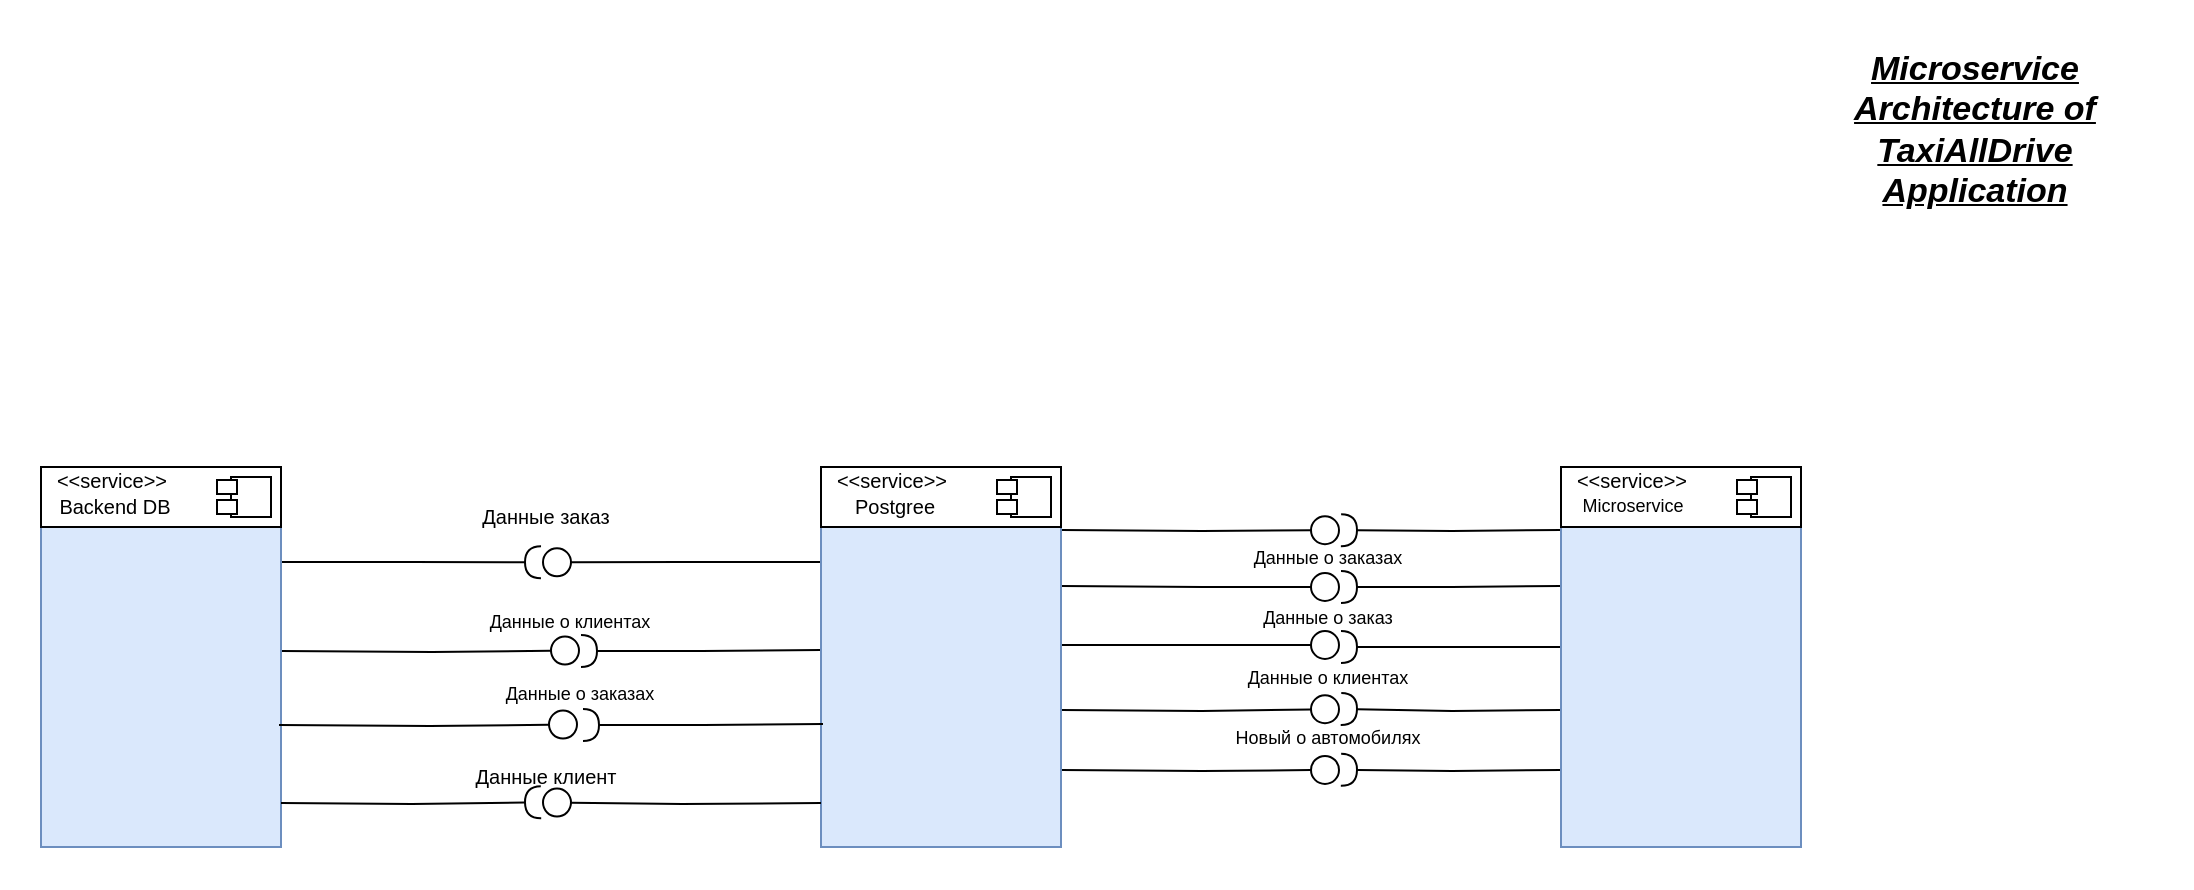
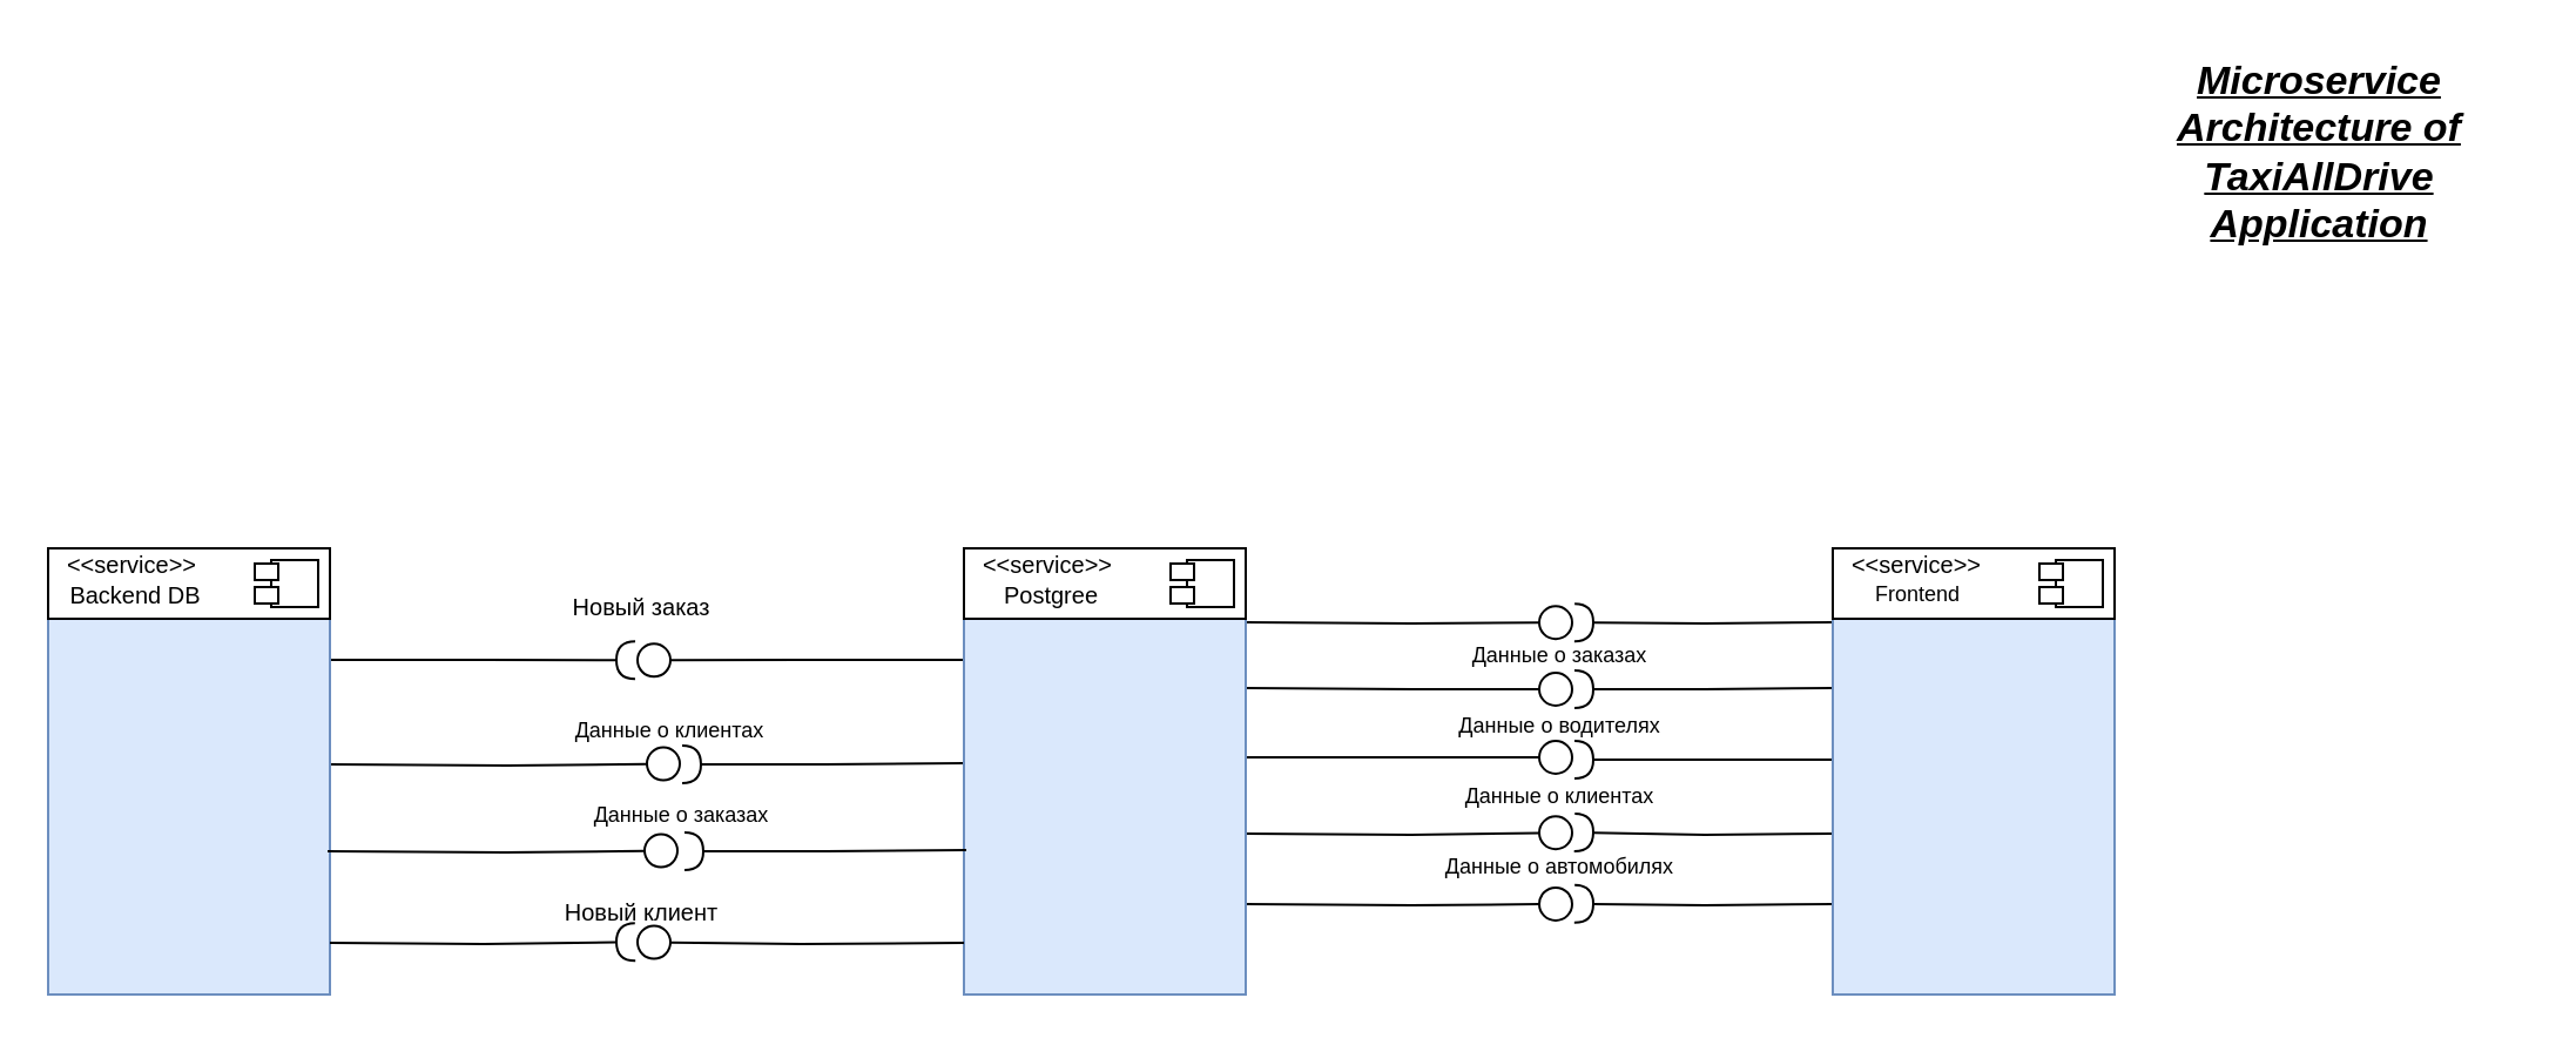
  <mxCell id="0" />
  <mxCell id="1" parent="0" />
  <mxCell id="2" value="" style="group" parent="1" connectable="0" vertex="1"><mxGeometry x="780" y="233" width="120" height="190" as="geometry" /></mxCell>
  <mxCell id="3" style="edgeStyle=orthogonalEdgeStyle;rounded=0;orthogonalLoop=1;jettySize=auto;html=1;exitX=0;exitY=0.25;exitDx=0;exitDy=0;endArrow=halfCircle;endFill=0;" parent="2" edge="1"><mxGeometry relative="1" as="geometry"><mxPoint x="-110" y="31.571" as="targetPoint" /><mxPoint y="31.5" as="sourcePoint" /></mxGeometry></mxCell>
  <mxCell id="4" style="edgeStyle=orthogonalEdgeStyle;rounded=0;orthogonalLoop=1;jettySize=auto;html=1;exitX=0;exitY=0.25;exitDx=0;exitDy=0;endArrow=halfCircle;endFill=0;" parent="2" edge="1"><mxGeometry relative="1" as="geometry"><mxPoint x="-110" y="60" as="targetPoint" /><mxPoint y="59.5" as="sourcePoint" /></mxGeometry></mxCell>
  <mxCell id="5" style="edgeStyle=orthogonalEdgeStyle;rounded=0;orthogonalLoop=1;jettySize=auto;html=1;endArrow=halfCircle;endFill=0;" parent="2" edge="1"><mxGeometry relative="1" as="geometry"><mxPoint x="-110" y="90" as="targetPoint" /><mxPoint y="90" as="sourcePoint" /></mxGeometry></mxCell>
  <mxCell id="6" style="edgeStyle=orthogonalEdgeStyle;rounded=0;orthogonalLoop=1;jettySize=auto;html=1;exitX=0;exitY=0.75;exitDx=0;exitDy=0;endArrow=halfCircle;endFill=0;" parent="2" edge="1"><mxGeometry relative="1" as="geometry"><mxPoint x="-110" y="121" as="targetPoint" /><mxPoint y="121.5" as="sourcePoint" /></mxGeometry></mxCell>
  <mxCell id="7" style="edgeStyle=orthogonalEdgeStyle;rounded=0;orthogonalLoop=1;jettySize=auto;html=1;exitX=0;exitY=0.75;exitDx=0;exitDy=0;endArrow=halfCircle;endFill=0;" parent="2" edge="1"><mxGeometry relative="1" as="geometry"><mxPoint x="-110" y="151.429" as="targetPoint" /><mxPoint y="151.5" as="sourcePoint" /></mxGeometry></mxCell>
  <mxCell id="8" value="" style="rounded=0;whiteSpace=wrap;html=1;fillColor=#dae8fc;strokeColor=#6c8ebf;container=1;" parent="2" vertex="1"><mxGeometry width="120.0" height="190" as="geometry" /></mxCell>
  <mxCell id="9" value="" style="rounded=0;whiteSpace=wrap;html=1;" parent="8" vertex="1"><mxGeometry width="120" height="30" as="geometry" /></mxCell>
- <mxCell id="10" value="&lt;font style=&quot;font-size: 9px;&quot;&gt;Microservice&lt;/font&gt;" style="text;html=1;align=center;verticalAlign=middle;whiteSpace=wrap;rounded=0;" parent="8" vertex="1"><mxGeometry x="-3" y="14" width="79" height="10" as="geometry" /></mxCell>
+ <mxCell id="10" value="&lt;font style=&quot;font-size: 9px;&quot;&gt;Frontend&lt;/font&gt;" style="text;html=1;align=center;verticalAlign=middle;whiteSpace=wrap;rounded=0;" parent="8" vertex="1"><mxGeometry x="-3" y="14" width="79" height="10" as="geometry" /></mxCell>
  <mxCell id="11" value="" style="group" parent="2" connectable="0" vertex="1"><mxGeometry x="85" y="5" width="40" height="30" as="geometry" /></mxCell>
  <mxCell id="12" value="" style="whiteSpace=wrap;html=1;aspect=fixed;" parent="11" vertex="1"><mxGeometry x="10" width="20" height="20" as="geometry" /></mxCell>
  <mxCell id="13" value="" style="rounded=0;whiteSpace=wrap;html=1;" parent="11" vertex="1"><mxGeometry x="3" y="1.5" width="10" height="7" as="geometry" /></mxCell>
  <mxCell id="14" value="" style="rounded=0;whiteSpace=wrap;html=1;" parent="11" vertex="1"><mxGeometry x="3" y="11.5" width="10" height="7" as="geometry" /></mxCell>
  <mxCell id="15" value="&lt;font style=&quot;font-size: 10px;&quot;&gt;&amp;lt;&amp;lt;service&amp;gt;&amp;gt;&lt;/font&gt;" style="text;html=1;align=center;verticalAlign=middle;whiteSpace=wrap;rounded=0;" parent="2" vertex="1"><mxGeometry x="6" y="2" width="60" height="10" as="geometry" /></mxCell>
  <mxCell id="16" value="" style="group" parent="1" connectable="0" vertex="1"><mxGeometry x="20" y="233" width="120" height="190" as="geometry" /></mxCell>
  <mxCell id="17" style="edgeStyle=orthogonalEdgeStyle;rounded=0;orthogonalLoop=1;jettySize=auto;html=1;exitX=1;exitY=0.5;exitDx=0;exitDy=0;endArrow=circle;endFill=0;" parent="16" edge="1"><mxGeometry relative="1" as="geometry"><mxPoint x="270" y="91.69" as="targetPoint" /><mxPoint x="120" y="92.0" as="sourcePoint" /></mxGeometry></mxCell>
  <mxCell id="18" style="edgeStyle=orthogonalEdgeStyle;rounded=0;orthogonalLoop=1;jettySize=auto;html=1;exitX=1;exitY=0.25;exitDx=0;exitDy=0;endArrow=halfCircle;endFill=0;" parent="16" source="19" edge="1"><mxGeometry relative="1" as="geometry"><mxPoint x="250" y="47.667" as="targetPoint" /></mxGeometry></mxCell>
  <mxCell id="19" value="" style="rounded=0;whiteSpace=wrap;html=1;fillColor=#dae8fc;strokeColor=#6c8ebf;container=1;" parent="16" vertex="1"><mxGeometry width="120.0" height="190" as="geometry" /></mxCell>
  <mxCell id="20" value="" style="rounded=0;whiteSpace=wrap;html=1;" parent="19" vertex="1"><mxGeometry width="120" height="30" as="geometry" /></mxCell>
  <mxCell id="21" value="&lt;font size=&quot;1&quot;&gt;Backend DB&lt;/font&gt;" style="text;html=1;align=center;verticalAlign=middle;whiteSpace=wrap;rounded=0;" parent="19" vertex="1"><mxGeometry x="8" y="15" width="59" height="10" as="geometry" /></mxCell>
  <mxCell id="22" value="" style="group" parent="16" connectable="0" vertex="1"><mxGeometry x="85" y="5" width="40" height="30" as="geometry" /></mxCell>
  <mxCell id="23" value="" style="whiteSpace=wrap;html=1;aspect=fixed;" parent="22" vertex="1"><mxGeometry x="10" width="20" height="20" as="geometry" /></mxCell>
  <mxCell id="24" value="" style="rounded=0;whiteSpace=wrap;html=1;" parent="22" vertex="1"><mxGeometry x="3" y="1.5" width="10" height="7" as="geometry" /></mxCell>
  <mxCell id="25" value="" style="rounded=0;whiteSpace=wrap;html=1;" parent="22" vertex="1"><mxGeometry x="3" y="11.5" width="10" height="7" as="geometry" /></mxCell>
  <mxCell id="26" value="&lt;font style=&quot;font-size: 10px;&quot;&gt;&amp;lt;&amp;lt;service&amp;gt;&amp;gt;&lt;/font&gt;" style="text;html=1;align=center;verticalAlign=middle;whiteSpace=wrap;rounded=0;" parent="16" vertex="1"><mxGeometry x="6" y="2" width="60" height="10" as="geometry" /></mxCell>
  <mxCell id="27" value="]" style="group" parent="1" connectable="0" vertex="1"><mxGeometry x="410" y="233" width="120" height="190" as="geometry" /></mxCell>
  <mxCell id="28" style="edgeStyle=orthogonalEdgeStyle;rounded=0;orthogonalLoop=1;jettySize=auto;html=1;exitX=1;exitY=0.25;exitDx=0;exitDy=0;endArrow=circle;endFill=0;" parent="27" edge="1"><mxGeometry relative="1" as="geometry"><mxPoint x="260" y="31.571" as="targetPoint" /><mxPoint x="120" y="31.5" as="sourcePoint" /></mxGeometry></mxCell>
  <mxCell id="29" style="edgeStyle=orthogonalEdgeStyle;rounded=0;orthogonalLoop=1;jettySize=auto;html=1;exitX=1;exitY=0.25;exitDx=0;exitDy=0;endArrow=circle;endFill=0;" parent="27" edge="1"><mxGeometry relative="1" as="geometry"><mxPoint x="260" y="60" as="targetPoint" /><mxPoint x="120" y="59.5" as="sourcePoint" /></mxGeometry></mxCell>
  <mxCell id="30" style="edgeStyle=orthogonalEdgeStyle;rounded=0;orthogonalLoop=1;jettySize=auto;html=1;endArrow=circle;endFill=0;" parent="27" edge="1"><mxGeometry relative="1" as="geometry"><mxPoint x="260" y="89" as="targetPoint" /><mxPoint x="120" y="89" as="sourcePoint" /></mxGeometry></mxCell>
  <mxCell id="31" style="edgeStyle=orthogonalEdgeStyle;rounded=0;orthogonalLoop=1;jettySize=auto;html=1;exitX=1;exitY=0.25;exitDx=0;exitDy=0;endArrow=circle;endFill=0;" parent="27" edge="1"><mxGeometry relative="1" as="geometry"><mxPoint x="260" y="121" as="targetPoint" /><mxPoint x="120" y="121.5" as="sourcePoint" /></mxGeometry></mxCell>
  <mxCell id="32" style="edgeStyle=orthogonalEdgeStyle;rounded=0;orthogonalLoop=1;jettySize=auto;html=1;exitX=1;exitY=0.75;exitDx=0;exitDy=0;endArrow=circle;endFill=0;" parent="27" edge="1"><mxGeometry relative="1" as="geometry"><mxPoint x="260" y="151.429" as="targetPoint" /><mxPoint x="120" y="151.5" as="sourcePoint" /></mxGeometry></mxCell>
  <mxCell id="33" style="edgeStyle=orthogonalEdgeStyle;rounded=0;orthogonalLoop=1;jettySize=auto;html=1;exitX=0;exitY=0.25;exitDx=0;exitDy=0;endArrow=halfCircle;endFill=0;" parent="27" edge="1"><mxGeometry relative="1" as="geometry"><mxPoint x="-120" y="92" as="targetPoint" /><mxPoint y="91.5" as="sourcePoint" /></mxGeometry></mxCell>
  <mxCell id="34" style="edgeStyle=orthogonalEdgeStyle;rounded=0;orthogonalLoop=1;jettySize=auto;html=1;exitX=0;exitY=0.25;exitDx=0;exitDy=0;endArrow=circle;endFill=0;" parent="27" source="35" edge="1"><mxGeometry relative="1" as="geometry"><mxPoint x="-140" y="47.667" as="targetPoint" /></mxGeometry></mxCell>
  <mxCell id="35" value="" style="rounded=0;whiteSpace=wrap;html=1;fillColor=#dae8fc;strokeColor=#6c8ebf;container=1;" parent="27" vertex="1"><mxGeometry width="120.0" height="190" as="geometry" /></mxCell>
  <mxCell id="36" value="" style="rounded=0;whiteSpace=wrap;html=1;" parent="35" vertex="1"><mxGeometry width="120" height="30" as="geometry" /></mxCell>
  <mxCell id="37" value="&lt;font size=&quot;1&quot;&gt;Postgree&lt;/font&gt;" style="text;html=1;align=center;verticalAlign=middle;whiteSpace=wrap;rounded=0;" parent="35" vertex="1"><mxGeometry x="3" y="16" width="69" height="7" as="geometry" /></mxCell>
  <mxCell id="38" value="" style="group" parent="27" connectable="0" vertex="1"><mxGeometry x="85" y="5" width="40" height="30" as="geometry" /></mxCell>
  <mxCell id="39" value="" style="whiteSpace=wrap;html=1;aspect=fixed;" parent="38" vertex="1"><mxGeometry x="10" width="20" height="20" as="geometry" /></mxCell>
  <mxCell id="40" value="" style="rounded=0;whiteSpace=wrap;html=1;" parent="38" vertex="1"><mxGeometry x="3" y="1.5" width="10" height="7" as="geometry" /></mxCell>
  <mxCell id="41" value="" style="rounded=0;whiteSpace=wrap;html=1;" parent="38" vertex="1"><mxGeometry x="3" y="11.5" width="10" height="7" as="geometry" /></mxCell>
  <mxCell id="42" value="&lt;font style=&quot;font-size: 10px;&quot;&gt;&amp;lt;&amp;lt;service&amp;gt;&amp;gt;&lt;/font&gt;" style="text;html=1;align=center;verticalAlign=middle;whiteSpace=wrap;rounded=0;" parent="27" vertex="1"><mxGeometry x="6" y="2" width="60" height="10" as="geometry" /></mxCell>
  <mxCell id="43" value="&lt;font style=&quot;font-size: 17px;&quot;&gt;&lt;b&gt;&lt;i&gt;&lt;u&gt;Microservice Architecture of TaxiAllDrive Application&lt;/u&gt;&lt;/i&gt;&lt;/b&gt;&lt;/font&gt;" style="text;html=1;align=center;verticalAlign=middle;whiteSpace=wrap;rounded=0;" parent="1" vertex="1"><mxGeometry x="900" y="20" width="174.83" height="90" as="geometry" /></mxCell>
  <mxCell id="44" value="&lt;font style=&quot;font-size: 9px;&quot;&gt;Данные о&lt;/font&gt;&lt;span style=&quot;font-size: 9px; background-color: initial;&quot;&gt;&amp;nbsp;заказах&lt;/span&gt;" style="text;html=1;align=center;verticalAlign=middle;whiteSpace=wrap;rounded=0;" parent="1" vertex="1"><mxGeometry x="601" y="273" width="126" height="10" as="geometry" /></mxCell>
- <mxCell id="45" value="&lt;font style=&quot;font-size: 9px;&quot;&gt;Данные о заказ&lt;/font&gt;" style="text;html=1;align=center;verticalAlign=middle;whiteSpace=wrap;rounded=0;" parent="1" vertex="1"><mxGeometry x="601" y="303" width="126" height="10" as="geometry" /></mxCell>
+ <mxCell id="45" value="&lt;font style=&quot;font-size: 9px;&quot;&gt;Данные о водителях&lt;/font&gt;" style="text;html=1;align=center;verticalAlign=middle;whiteSpace=wrap;rounded=0;" parent="1" vertex="1"><mxGeometry x="601" y="303" width="126" height="10" as="geometry" /></mxCell>
  <mxCell id="46" value="&lt;font style=&quot;font-size: 9px;&quot;&gt;Данные о клиентах&lt;/font&gt;" style="text;html=1;align=center;verticalAlign=middle;whiteSpace=wrap;rounded=0;" parent="1" vertex="1"><mxGeometry x="601" y="333" width="126" height="10" as="geometry" /></mxCell>
- <mxCell id="47" value="&lt;font style=&quot;font-size: 9px;&quot;&gt;Новый о автомобилях&lt;/font&gt;" style="text;html=1;align=center;verticalAlign=middle;whiteSpace=wrap;rounded=0;" parent="1" vertex="1"><mxGeometry x="601" y="363" width="126" height="10" as="geometry" /></mxCell>
+ <mxCell id="47" value="&lt;font style=&quot;font-size: 9px;&quot;&gt;Данные о автомобилях&lt;/font&gt;" style="text;html=1;align=center;verticalAlign=middle;whiteSpace=wrap;rounded=0;" parent="1" vertex="1"><mxGeometry x="601" y="363" width="126" height="10" as="geometry" /></mxCell>
  <mxCell id="48" value="&lt;font style=&quot;font-size: 9px;&quot;&gt;Данные о заказах&lt;/font&gt;" style="text;html=1;align=center;verticalAlign=middle;whiteSpace=wrap;rounded=0;" parent="1" vertex="1"><mxGeometry x="227" y="341" width="126" height="10" as="geometry" /></mxCell>
  <mxCell id="49" value="&lt;font style=&quot;font-size: 9px;&quot;&gt;Данные о клиентах&lt;/font&gt;" style="text;html=1;align=center;verticalAlign=middle;whiteSpace=wrap;rounded=0;" parent="1" vertex="1"><mxGeometry x="222" y="305" width="126" height="10" as="geometry" /></mxCell>
  <mxCell id="50" style="edgeStyle=orthogonalEdgeStyle;rounded=0;orthogonalLoop=1;jettySize=auto;html=1;exitX=0;exitY=0.25;exitDx=0;exitDy=0;endArrow=halfCircle;endFill=0;" parent="1" edge="1"><mxGeometry relative="1" as="geometry"><mxPoint x="291" y="362" as="targetPoint" /><mxPoint x="411" y="361.5" as="sourcePoint" /></mxGeometry></mxCell>
  <mxCell id="51" style="edgeStyle=orthogonalEdgeStyle;rounded=0;orthogonalLoop=1;jettySize=auto;html=1;exitX=1;exitY=0.5;exitDx=0;exitDy=0;endArrow=circle;endFill=0;" parent="1" edge="1"><mxGeometry relative="1" as="geometry"><mxPoint x="289" y="361.69" as="targetPoint" /><mxPoint x="139" y="362" as="sourcePoint" /></mxGeometry></mxCell>
- <mxCell id="52" value="&lt;font size=&quot;1&quot;&gt;Данные заказ&lt;/font&gt;" style="text;html=1;align=center;verticalAlign=middle;whiteSpace=wrap;rounded=0;" parent="1" vertex="1"><mxGeometry x="210" y="253" width="126" height="10" as="geometry" /></mxCell>
+ <mxCell id="52" value="&lt;font size=&quot;1&quot;&gt;Новый заказ&lt;/font&gt;" style="text;html=1;align=center;verticalAlign=middle;whiteSpace=wrap;rounded=0;" parent="1" vertex="1"><mxGeometry x="210" y="253" width="126" height="10" as="geometry" /></mxCell>
  <mxCell id="53" style="edgeStyle=orthogonalEdgeStyle;rounded=0;orthogonalLoop=1;jettySize=auto;html=1;exitX=0;exitY=0.25;exitDx=0;exitDy=0;endArrow=circle;endFill=0;" parent="1" edge="1"><mxGeometry relative="1" as="geometry"><mxPoint x="270" y="400.667" as="targetPoint" /><mxPoint x="410" y="401" as="sourcePoint" /></mxGeometry></mxCell>
  <mxCell id="54" style="edgeStyle=orthogonalEdgeStyle;rounded=0;orthogonalLoop=1;jettySize=auto;html=1;exitX=1;exitY=0.25;exitDx=0;exitDy=0;endArrow=halfCircle;endFill=0;" parent="1" edge="1"><mxGeometry relative="1" as="geometry"><mxPoint x="270" y="400.667" as="targetPoint" /><mxPoint x="140" y="401" as="sourcePoint" /></mxGeometry></mxCell>
- <mxCell id="55" value="&lt;font size=&quot;1&quot;&gt;Данные клиент&lt;/font&gt;" style="text;html=1;align=center;verticalAlign=middle;whiteSpace=wrap;rounded=0;" parent="1" vertex="1"><mxGeometry x="210" y="383" width="126" height="10" as="geometry" /></mxCell>
+ <mxCell id="55" value="&lt;font size=&quot;1&quot;&gt;Новый клиент&lt;/font&gt;" style="text;html=1;align=center;verticalAlign=middle;whiteSpace=wrap;rounded=0;" parent="1" vertex="1"><mxGeometry x="210" y="383" width="126" height="10" as="geometry" /></mxCell>
